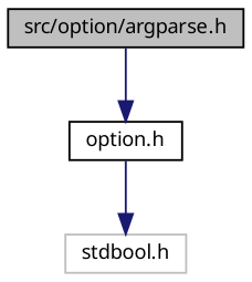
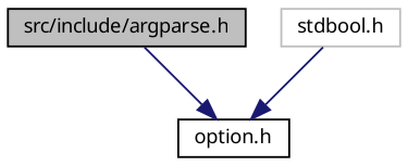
  digraph {
    fontname="Noto Sans"
    node [color=black fillcolor=white fontname="Noto Sans" fontsize=10 shape=record style=filled]
    edge [color=midnightblue fontname="Noto Sans" fontsize=10 labelfontname=Helvetica labelfontsize=10 style=solid]
-   n1 [fillcolor=grey75 fontcolor=black height=0.2 label="src/option/argparse.h" width=0.4]
+   n1 [fillcolor=grey75 fontcolor=black height=0.2 label="src/include/argparse.h" width=0.4]
    n2 [height=0.2 label="option.h" width=0.4]
    n3 [color=grey75 height=0.2 label="stdbool.h" width=0.4]
    n1 -> n2
-   n2 -> n3
+   n3 -> n2
  }
